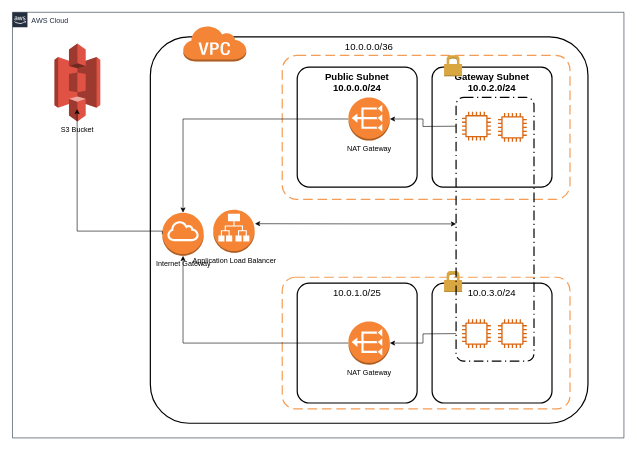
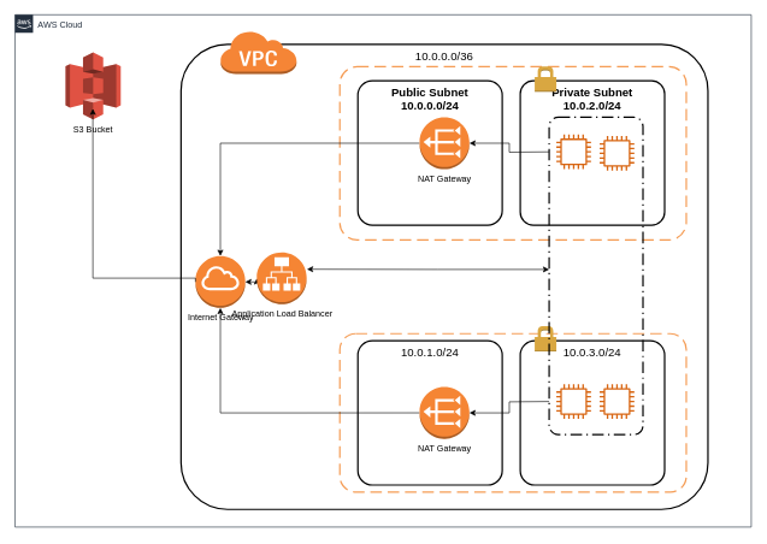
  <mxCell id="0" />
  <mxCell id="1" parent="0" />
  <mxCell id="2" value="AWS Cloud" style="points=[[0,0],[0.25,0],[0.5,0],[0.75,0],[1,0],[1,0.25],[1,0.5],[1,0.75],[1,1],[0.75,1],[0.5,1],[0.25,1],[0,1],[0,0.75],[0,0.5],[0,0.25]];outlineConnect=0;gradientColor=none;html=1;whiteSpace=wrap;fontSize=12;fontStyle=0;shape=mxgraph.aws4.group;grIcon=mxgraph.aws4.group_aws_cloud_alt;strokeColor=#232F3E;fillColor=none;verticalAlign=top;align=left;spacingLeft=30;fontColor=#232F3E;dashed=0;" parent="1" vertex="1"><mxGeometry x="20" y="20" width="1020" height="710" as="geometry" /></mxCell>
  <mxCell id="3" value="" style="group" parent="1" vertex="1" connectable="0"><mxGeometry x="250" y="42" width="730" height="690" as="geometry" /></mxCell>
  <mxCell id="4" value="10.0.0.0/36" style="rounded=1;arcSize=10;dashed=0;fillColor=none;gradientColor=none;strokeWidth=2;verticalAlign=top;fontSize=16;align=center;" parent="3" vertex="1"><mxGeometry y="19.0" width="730" height="644.55" as="geometry" /></mxCell>
  <mxCell id="5" value="" style="dashed=0;html=1;shape=mxgraph.aws3.virtual_private_cloud;fillColor=#F58536;gradientColor=none;dashed=0;" parent="3" vertex="1"><mxGeometry x="54" width="106" height="60" as="geometry" /></mxCell>
+ <mxCell id="6" style="edgeStyle=orthogonalEdgeStyle;rounded=0;orthogonalLoop=1;jettySize=auto;html=1;exitX=1;exitY=0.5;exitDx=0;exitDy=0;exitPerimeter=0;entryX=0;entryY=0.5;entryDx=0;entryDy=0;entryPerimeter=0;fontSize=16;startArrow=classic;startFill=1;" parent="3" source="7" target="20" edge="1"><mxGeometry relative="1" as="geometry" /></mxCell>
  <mxCell id="7" value="Internet Gateway" style="outlineConnect=0;dashed=0;verticalLabelPosition=bottom;verticalAlign=top;align=center;html=1;shape=mxgraph.aws3.internet_gateway;fillColor=#F58534;gradientColor=none;" parent="3" vertex="1"><mxGeometry x="20" y="312.27" width="69" height="72" as="geometry" /></mxCell>
  <mxCell id="8" value="" style="rounded=1;arcSize=10;dashed=1;strokeColor=#F59D56;fillColor=none;gradientColor=none;dashPattern=8 4;strokeWidth=2;" parent="3" vertex="1"><mxGeometry x="220" y="50" width="480" height="240" as="geometry" /></mxCell>
  <mxCell id="9" value="" style="rounded=1;arcSize=10;dashed=1;strokeColor=#F59D56;fillColor=none;gradientColor=none;dashPattern=8 4;strokeWidth=2;" parent="3" vertex="1"><mxGeometry x="220" y="420" width="480" height="219.5" as="geometry" /></mxCell>
- <mxCell id="10" value="Gateway Subnet&#10;10.0.2.0/24" style="rounded=1;arcSize=9;dashed=0;fillColor=none;gradientColor=none;strokeWidth=2;verticalAlign=top;labelPosition=center;verticalLabelPosition=middle;align=center;fontSize=16;fontStyle=1" parent="3" vertex="1"><mxGeometry x="470" y="69.5" width="200" height="200" as="geometry" /></mxCell>
+ <mxCell id="10" value="Private Subnet&#10;10.0.2.0/24" style="rounded=1;arcSize=9;dashed=0;fillColor=none;gradientColor=none;strokeWidth=2;verticalAlign=top;labelPosition=center;verticalLabelPosition=middle;align=center;fontSize=16;fontStyle=1" parent="3" vertex="1"><mxGeometry x="470" y="69.5" width="200" height="200" as="geometry" /></mxCell>
  <mxCell id="11" value="" style="dashed=0;html=1;shape=mxgraph.aws3.permissions;fillColor=#D9A741;gradientColor=none;dashed=0;" parent="3" vertex="1"><mxGeometry x="490" y="49.5" width="30" height="35" as="geometry" /></mxCell>
  <mxCell id="12" value="Public Subnet&#10;10.0.0.0/24" style="rounded=1;arcSize=10;dashed=0;fillColor=none;gradientColor=none;strokeWidth=2;align=center;verticalAlign=top;fontSize=16;fontStyle=1" parent="3" vertex="1"><mxGeometry x="245" y="69.5" width="200" height="200" as="geometry" /></mxCell>
- <mxCell id="13" value="10.0.1.0/25" style="rounded=1;arcSize=10;dashed=0;fillColor=none;gradientColor=none;strokeWidth=2;align=center;verticalAlign=top;fontSize=16;" parent="3" vertex="1"><mxGeometry x="245" y="429.75" width="200" height="200" as="geometry" /></mxCell>
+ <mxCell id="13" value="10.0.1.0/24" style="rounded=1;arcSize=10;dashed=0;fillColor=none;gradientColor=none;strokeWidth=2;align=center;verticalAlign=top;fontSize=16;" parent="3" vertex="1"><mxGeometry x="245" y="429.75" width="200" height="200" as="geometry" /></mxCell>
  <mxCell id="14" value="10.0.3.0/24" style="rounded=1;arcSize=10;dashed=0;fillColor=none;gradientColor=none;strokeWidth=2;fontSize=16;labelPosition=center;verticalLabelPosition=middle;align=center;verticalAlign=top;" parent="3" vertex="1"><mxGeometry x="470" y="429.75" width="200" height="200" as="geometry" /></mxCell>
  <mxCell id="15" value="" style="dashed=0;html=1;shape=mxgraph.aws3.permissions;fillColor=#D9A741;gradientColor=none;dashed=0;" parent="3" vertex="1"><mxGeometry x="490" y="409.75" width="30" height="35" as="geometry" /></mxCell>
  <mxCell id="16" style="edgeStyle=orthogonalEdgeStyle;rounded=0;orthogonalLoop=1;jettySize=auto;html=1;exitX=1;exitY=0.5;exitDx=0;exitDy=0;exitPerimeter=0;fontSize=16;" parent="3" source="17" target="7" edge="1"><mxGeometry relative="1" as="geometry" /></mxCell>
  <mxCell id="17" value="NAT Gateway" style="outlineConnect=0;dashed=0;verticalLabelPosition=bottom;verticalAlign=top;align=center;html=1;shape=mxgraph.aws3.vpc_nat_gateway;fillColor=#F58534;gradientColor=none;flipV=0;flipH=1;" parent="3" vertex="1"><mxGeometry x="330.5" y="120" width="69" height="72" as="geometry" /></mxCell>
  <mxCell id="18" style="edgeStyle=orthogonalEdgeStyle;rounded=0;orthogonalLoop=1;jettySize=auto;html=1;exitX=1;exitY=0.5;exitDx=0;exitDy=0;exitPerimeter=0;fontSize=16;" parent="3" source="19" target="7" edge="1"><mxGeometry relative="1" as="geometry" /></mxCell>
  <mxCell id="19" value="NAT Gateway" style="outlineConnect=0;dashed=0;verticalLabelPosition=bottom;verticalAlign=top;align=center;html=1;shape=mxgraph.aws3.vpc_nat_gateway;fillColor=#F58534;gradientColor=none;flipH=1;" parent="3" vertex="1"><mxGeometry x="330.5" y="493.75" width="69" height="72" as="geometry" /></mxCell>
  <mxCell id="20" value="Application Load Balancer" style="outlineConnect=0;dashed=0;verticalLabelPosition=bottom;verticalAlign=top;align=center;html=1;shape=mxgraph.aws3.application_load_balancer;fillColor=#F58534;gradientColor=none;" parent="3" vertex="1"><mxGeometry x="105" y="307.27" width="69" height="72" as="geometry" /></mxCell>
  <mxCell id="21" value="" style="group" parent="3" vertex="1" connectable="0"><mxGeometry x="510" y="120" width="130" height="440" as="geometry" /></mxCell>
  <mxCell id="22" value="" style="rounded=1;arcSize=10;dashed=1;fillColor=none;gradientColor=none;dashPattern=8 3 1 3;strokeWidth=2;" parent="21" vertex="1"><mxGeometry width="130" height="440" as="geometry" /></mxCell>
  <mxCell id="23" value="" style="outlineConnect=0;fontColor=#232F3E;gradientColor=none;fillColor=#D86613;strokeColor=none;dashed=0;verticalLabelPosition=bottom;verticalAlign=top;align=center;html=1;fontSize=12;fontStyle=0;aspect=fixed;pointerEvents=1;shape=mxgraph.aws4.instance2;" parent="21" vertex="1"><mxGeometry x="10" y="24" width="48" height="48" as="geometry" /></mxCell>
  <mxCell id="24" value="" style="outlineConnect=0;fontColor=#232F3E;gradientColor=none;fillColor=#D86613;strokeColor=none;dashed=0;verticalLabelPosition=bottom;verticalAlign=top;align=center;html=1;fontSize=12;fontStyle=0;aspect=fixed;pointerEvents=1;shape=mxgraph.aws4.instance2;" parent="21" vertex="1"><mxGeometry x="70" y="370" width="48" height="48" as="geometry" /></mxCell>
  <mxCell id="25" value="" style="outlineConnect=0;fontColor=#232F3E;gradientColor=none;fillColor=#D86613;strokeColor=none;dashed=0;verticalLabelPosition=bottom;verticalAlign=top;align=center;html=1;fontSize=12;fontStyle=0;aspect=fixed;pointerEvents=1;shape=mxgraph.aws4.instance2;" parent="21" vertex="1"><mxGeometry x="10" y="370" width="48" height="48" as="geometry" /></mxCell>
  <mxCell id="26" value="" style="outlineConnect=0;fontColor=#232F3E;gradientColor=none;fillColor=#D86613;strokeColor=none;dashed=0;verticalLabelPosition=bottom;verticalAlign=top;align=center;html=1;fontSize=12;fontStyle=0;aspect=fixed;pointerEvents=1;shape=mxgraph.aws4.instance2;" parent="21" vertex="1"><mxGeometry x="70" y="26" width="48" height="48" as="geometry" /></mxCell>
  <mxCell id="27" style="edgeStyle=orthogonalEdgeStyle;rounded=0;orthogonalLoop=1;jettySize=auto;html=1;fontSize=16;" parent="3" target="17" edge="1"><mxGeometry relative="1" as="geometry"><mxPoint x="510" y="168" as="sourcePoint" /></mxGeometry></mxCell>
  <mxCell id="28" style="edgeStyle=orthogonalEdgeStyle;rounded=0;orthogonalLoop=1;jettySize=auto;html=1;fontSize=16;" parent="3" target="19" edge="1"><mxGeometry relative="1" as="geometry"><mxPoint x="510" y="514" as="sourcePoint" /></mxGeometry></mxCell>
  <mxCell id="29" style="edgeStyle=elbowEdgeStyle;rounded=0;orthogonalLoop=1;jettySize=auto;html=1;entryX=1.007;entryY=0.325;entryDx=0;entryDy=0;entryPerimeter=0;fontSize=16;startArrow=classic;startFill=1;" parent="3" source="22" target="20" edge="1"><mxGeometry relative="1" as="geometry"><Array as="points"><mxPoint x="355" y="331" /></Array></mxGeometry></mxCell>
- <mxCell id="30" value="S3 Bucket" style="outlineConnect=0;dashed=0;verticalLabelPosition=bottom;verticalAlign=top;align=center;html=1;shape=mxgraph.aws3.s3;fillColor=#E05243;gradientColor=none;" parent="1" vertex="1"><mxGeometry x="90" y="72" width="76.5" height="130" as="geometry" /></mxCell>
+ <mxCell id="30" value="S3 Bucket" style="outlineConnect=0;dashed=0;verticalLabelPosition=bottom;verticalAlign=top;align=center;html=1;shape=mxgraph.aws3.s3;fillColor=#E05243;gradientColor=none;" parent="1" vertex="1"><mxGeometry x="90" y="72" width="76.5" height="93" as="geometry" /></mxCell>
  <mxCell id="31" style="edgeStyle=orthogonalEdgeStyle;rounded=0;orthogonalLoop=1;jettySize=auto;html=1;exitX=0;exitY=0.5;exitDx=0;exitDy=0;exitPerimeter=0;entryX=0.495;entryY=0.841;entryDx=0;entryDy=0;entryPerimeter=0;fontSize=16;" parent="1" source="7" target="30" edge="1"><mxGeometry relative="1" as="geometry"><Array as="points"><mxPoint x="128" y="385" /></Array></mxGeometry></mxCell>
